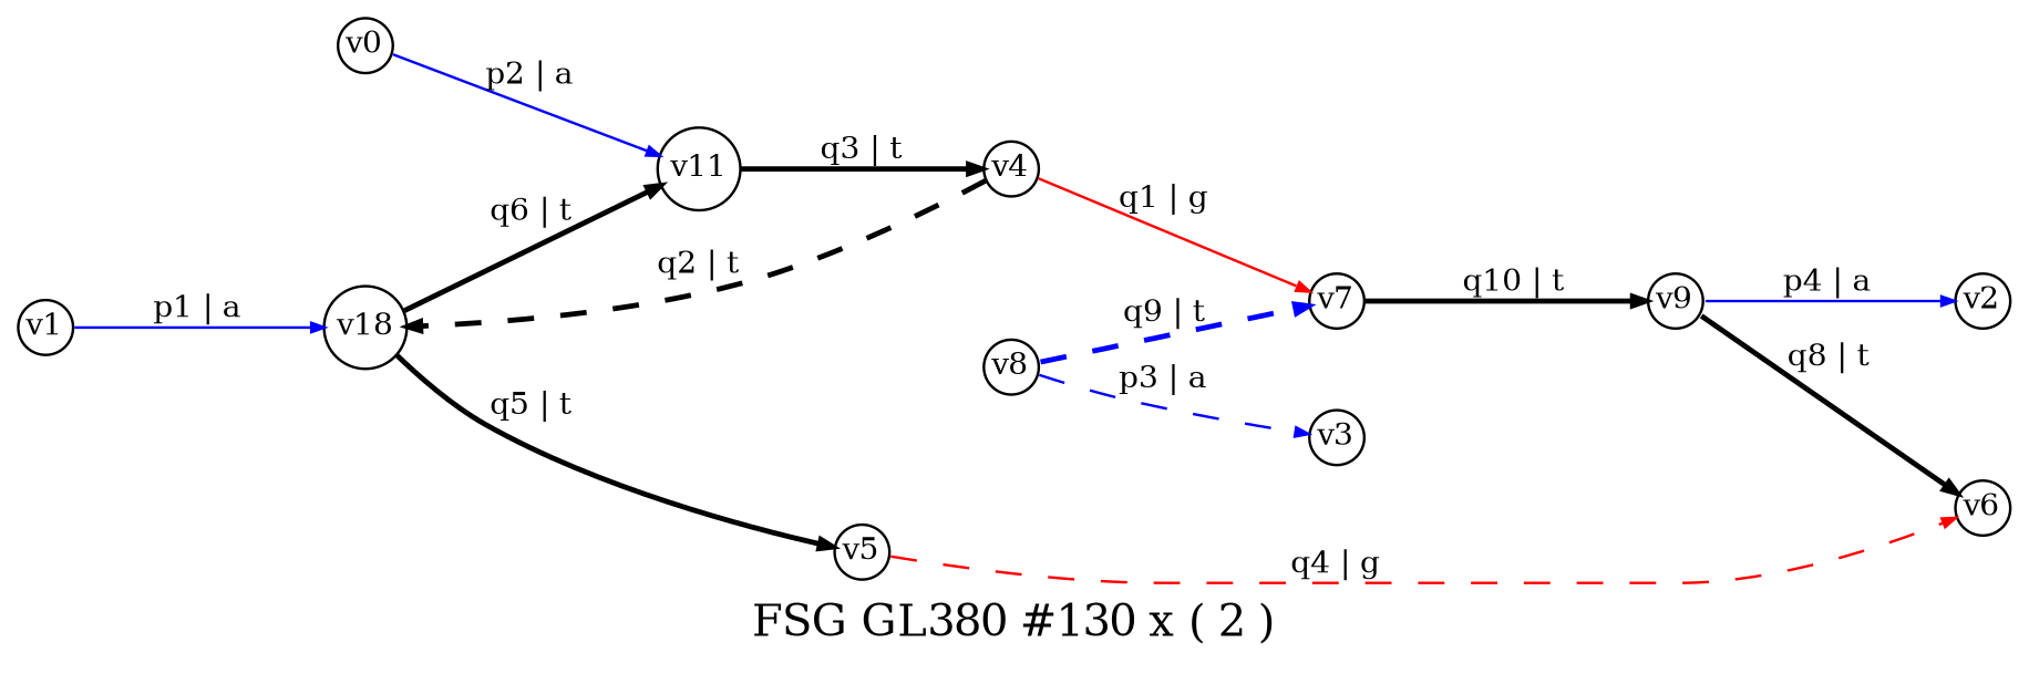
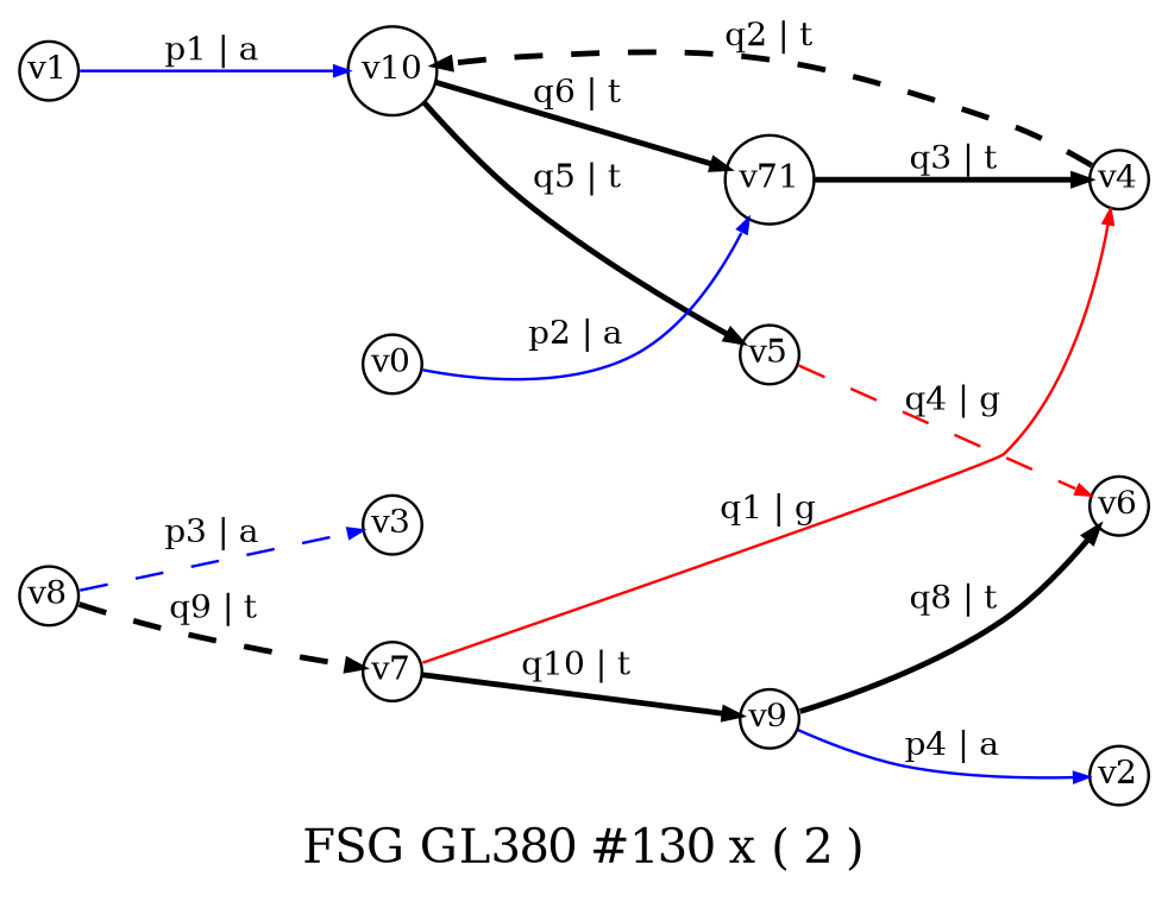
  digraph {
    fontsize=10
    label="FSG GL380 #130 x ( 2 )"
    noverlap=scale
    overall_factor="NumeratorDependentGrouping(380,1,AntiFermionSpinSumSign(1)*AutG(1)^-1*ExternalFermionOrderingSign(1))+NumeratorDependentGrouping(381,1,AntiFermionSpinSumSign(1)*AutG(1)^-1*ExternalFermionOrderingSign(1))"
    overall_factor_evaluated=2
    rankdir=LR
    node [fontsize=7 margin=0 penwidth=0.6 shape=circle]
    edge [arrowsize=0.3 color=black fontsize=7 penwidth=1.2 style=solid]
    v1 [height=0.01]
-   v10 [height=0.01 label=v18]
+   v10 [height=0.01]
    v5 [height=0.01]
-   v11 [height=0.01]
+   v11 [height=0.01 label=v71]
    v6 [height=0.01]
    v0 [height=0.01]
    v4 [height=0.01]
    v7 [height=0.01]
    v8 [height=0.01]
    v3 [height=0.01]
    v9 [height=0.01]
    v2 [height=0.01]
    v1 -> v10 [color=blue label="p1 | a" penwidth=0.6]
    v10 -> v5 [label="q5 | t"]
    v10 -> v11 [label="q6 | t"]
    v5 -> v6 [color=red label="q4 | g" penwidth=0.6 style=dashed]
    v11 -> v4 [label="q3 | t"]
    v0 -> v11 [color=blue label="p2 | a" penwidth=0.6]
    v4 -> v10 [label="q2 | t" style=dashed]
-   v4 -> v7 [color=red label="q1 | g" penwidth=0.6]
+   v7 -> v4 [color=red label="q1 | g" penwidth=0.6]
    v7 -> v9 [label="q10 | t"]
-   v8 -> v7 [color=blue label="q9 | t" style=dashed]
+   v8 -> v7 [label="q9 | t" style=dashed]
    v8 -> v3 [color=blue label="p3 | a" penwidth=0.6 style=dashed]
    v9 -> v6 [label="q8 | t"]
    v9 -> v2 [color=blue label="p4 | a" penwidth=0.6]
  }
